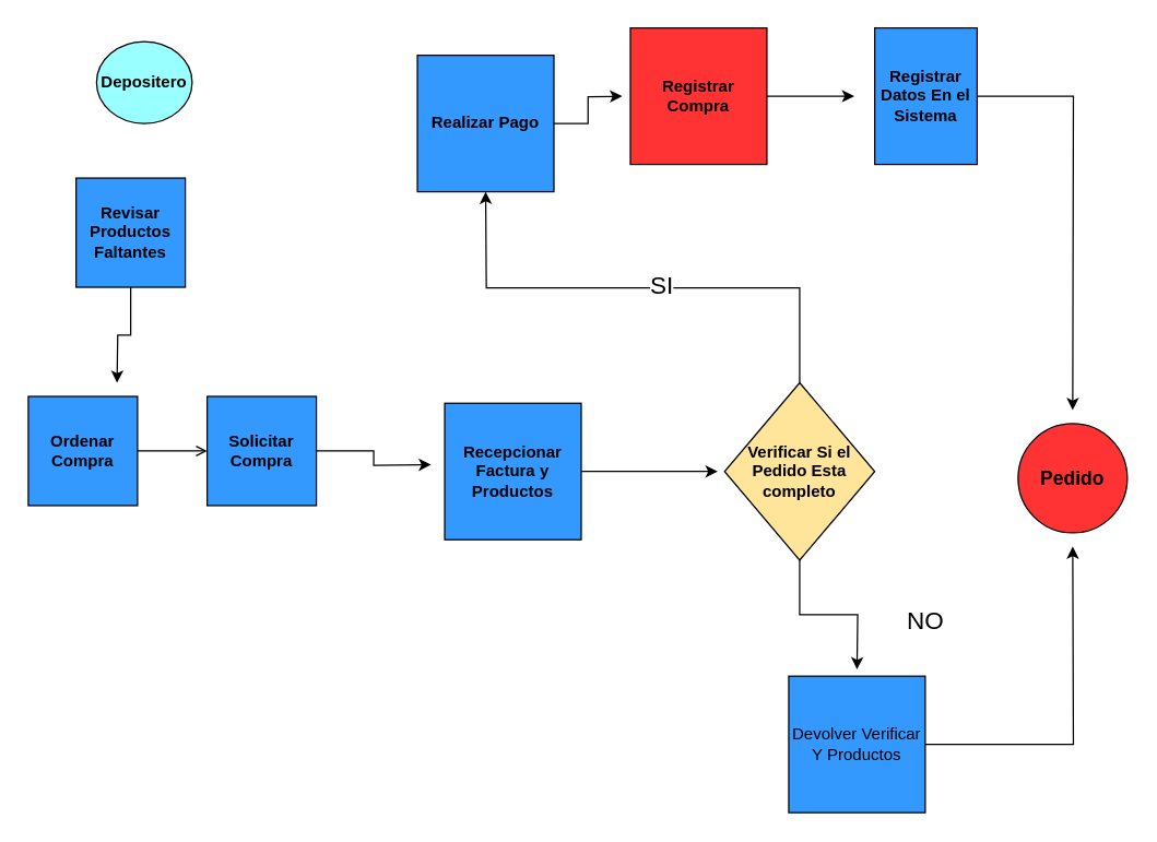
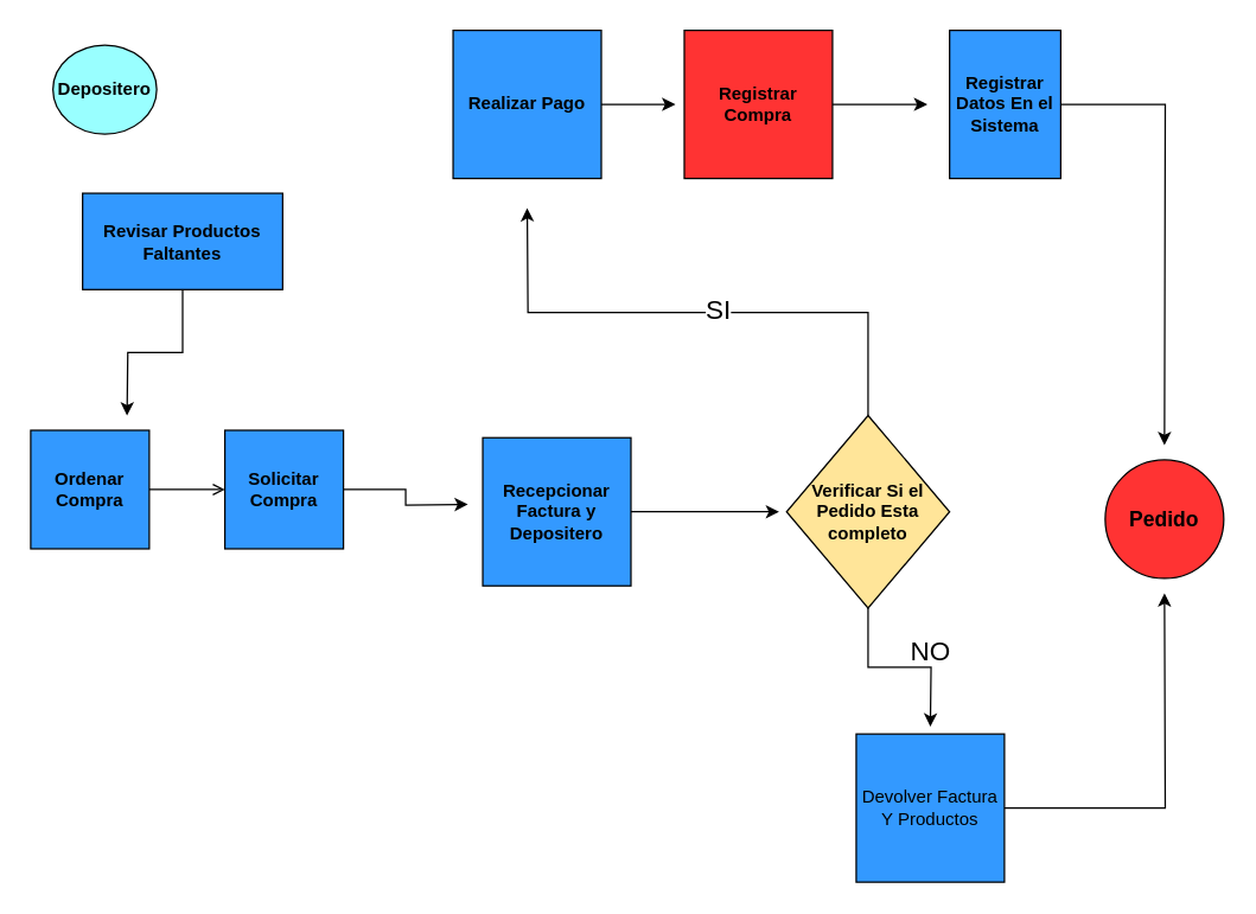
  <mxCell id="0" />
  <mxCell id="1" parent="0" />
- <mxCell id="2" value="&lt;b&gt;Depositero&lt;/b&gt;" style="ellipse;whiteSpace=wrap;html=1;fillColor=#99FFFF;" vertex="1" parent="1"><mxGeometry x="70" y="30" width="70" height="60" as="geometry" /></mxCell>
+ <mxCell id="2" value="&lt;b&gt;Depositero&lt;/b&gt;" style="ellipse;whiteSpace=wrap;html=1;fillColor=#99FFFF;" vertex="1" parent="1"><mxGeometry x="35" y="30" width="70" height="60" as="geometry" /></mxCell>
  <mxCell id="3" style="edgeStyle=orthogonalEdgeStyle;rounded=0;orthogonalLoop=1;jettySize=auto;html=1;exitX=0.5;exitY=1;exitDx=0;exitDy=0;" edge="1" parent="1" source="4"><mxGeometry relative="1" as="geometry"><mxPoint x="85" y="280" as="targetPoint" /></mxGeometry></mxCell>
- <mxCell id="4" value="&lt;b&gt;Revisar Productos Faltantes&lt;/b&gt;" style="whiteSpace=wrap;html=1;aspect=fixed;fillColor=#3399FF;" vertex="1" parent="1"><mxGeometry x="55" y="130" width="80" height="80" as="geometry" /></mxCell>
+ <mxCell id="4" value="&lt;b&gt;Revisar Productos Faltantes&lt;/b&gt;" style="whiteSpace=wrap;html=1;aspect=fixed;fillColor=#3399FF;" vertex="1" parent="1"><mxGeometry x="55" y="130" width="135" height="65" as="geometry" /></mxCell>
  <mxCell id="5" value="" style="edgeStyle=orthogonalEdgeStyle;rounded=0;orthogonalLoop=1;jettySize=auto;html=1;endArrow=open;" edge="1" parent="1" source="6" target="8"><mxGeometry relative="1" as="geometry" /></mxCell>
  <mxCell id="6" value="&lt;b&gt;Ordenar Compra&lt;/b&gt;" style="whiteSpace=wrap;html=1;aspect=fixed;fillColor=#3399FF;" vertex="1" parent="1"><mxGeometry x="20" y="290" width="80" height="80" as="geometry" /></mxCell>
  <mxCell id="7" value="" style="edgeStyle=orthogonalEdgeStyle;rounded=0;orthogonalLoop=1;jettySize=auto;html=1;" edge="1" parent="1" source="8"><mxGeometry relative="1" as="geometry"><mxPoint x="315" y="340" as="targetPoint" /></mxGeometry></mxCell>
  <mxCell id="8" value="&lt;b&gt;Solicitar Compra&lt;/b&gt;" style="whiteSpace=wrap;html=1;aspect=fixed;fillColor=#3399FF;" vertex="1" parent="1"><mxGeometry x="151" y="290" width="80" height="80" as="geometry" /></mxCell>
  <mxCell id="9" style="edgeStyle=orthogonalEdgeStyle;rounded=0;orthogonalLoop=1;jettySize=auto;html=1;exitX=1;exitY=0.5;exitDx=0;exitDy=0;" edge="1" parent="1" source="10"><mxGeometry relative="1" as="geometry"><mxPoint x="525" y="345" as="targetPoint" /></mxGeometry></mxCell>
- <mxCell id="10" value="&lt;b&gt;Recepcionar Factura y Productos&lt;/b&gt;" style="whiteSpace=wrap;html=1;aspect=fixed;fillColor=#3399FF;" vertex="1" parent="1"><mxGeometry x="325" y="295" width="100" height="100" as="geometry" /></mxCell>
+ <mxCell id="10" value="&lt;b&gt;Recepcionar Factura y Depositero&lt;/b&gt;" style="whiteSpace=wrap;html=1;aspect=fixed;fillColor=#3399FF;" vertex="1" parent="1"><mxGeometry x="325" y="295" width="100" height="100" as="geometry" /></mxCell>
  <mxCell id="11" style="edgeStyle=orthogonalEdgeStyle;rounded=0;orthogonalLoop=1;jettySize=auto;html=1;" edge="1" parent="1" source="14"><mxGeometry relative="1" as="geometry"><mxPoint x="627" y="490" as="targetPoint" /></mxGeometry></mxCell>
  <mxCell id="12" style="edgeStyle=orthogonalEdgeStyle;rounded=0;orthogonalLoop=1;jettySize=auto;html=1;exitX=0.5;exitY=0;exitDx=0;exitDy=0;" edge="1" parent="1" source="14"><mxGeometry relative="1" as="geometry"><mxPoint x="355" y="140" as="targetPoint" /></mxGeometry></mxCell>
  <mxCell id="13" value="&lt;font style=&quot;font-size: 18px&quot;&gt;SI&lt;/font&gt;" style="edgeLabel;html=1;align=center;verticalAlign=middle;resizable=0;points=[];" vertex="1" connectable="0" parent="12"><mxGeometry x="-0.077" y="-2" relative="1" as="geometry"><mxPoint as="offset" /></mxGeometry></mxCell>
  <mxCell id="14" value="&lt;b&gt;Verificar Si el Pedido Esta completo&lt;/b&gt;" style="rhombus;whiteSpace=wrap;html=1;fillColor=#FFE599;" vertex="1" parent="1"><mxGeometry x="530" y="280" width="110" height="130" as="geometry" /></mxCell>
  <mxCell id="15" value="&lt;b&gt;&lt;font style=&quot;font-size: 14px&quot;&gt;Pedido&lt;/font&gt;&lt;/b&gt;" style="ellipse;whiteSpace=wrap;html=1;aspect=fixed;fillColor=#FF3333;" vertex="1" parent="1"><mxGeometry x="745" y="310" width="80" height="80" as="geometry" /></mxCell>
  <mxCell id="16" style="edgeStyle=orthogonalEdgeStyle;rounded=0;orthogonalLoop=1;jettySize=auto;html=1;" edge="1" parent="1" source="17"><mxGeometry relative="1" as="geometry"><mxPoint x="785" y="400" as="targetPoint" /></mxGeometry></mxCell>
- <mxCell id="17" value="Devolver Verificar Y Productos" style="whiteSpace=wrap;html=1;aspect=fixed;fillColor=#3399FF;" vertex="1" parent="1"><mxGeometry x="577" y="495" width="100" height="100" as="geometry" /></mxCell>
- <mxCell id="18" value="&lt;font style=&quot;font-size: 18px&quot;&gt;NO&lt;/font&gt;" style="text;html=1;align=center;verticalAlign=middle;resizable=0;points=[];autosize=1;" vertex="1" parent="1"><mxGeometry x="657" y="445" width="40" height="20" as="geometry" /></mxCell>
+ <mxCell id="17" value="Devolver Factura Y Productos" style="whiteSpace=wrap;html=1;aspect=fixed;fillColor=#3399FF;" vertex="1" parent="1"><mxGeometry x="577" y="495" width="100" height="100" as="geometry" /></mxCell>
+ <mxCell id="18" value="&lt;font style=&quot;font-size: 18px&quot;&gt;NO&lt;/font&gt;" style="text;html=1;align=center;verticalAlign=middle;resizable=0;points=[];autosize=1;" vertex="1" parent="1"><mxGeometry x="607" y="430" width="40" height="20" as="geometry" /></mxCell>
  <mxCell id="19" style="edgeStyle=orthogonalEdgeStyle;rounded=0;orthogonalLoop=1;jettySize=auto;html=1;" edge="1" parent="1" source="20"><mxGeometry relative="1" as="geometry"><mxPoint x="455" y="70" as="targetPoint" /></mxGeometry></mxCell>
- <mxCell id="20" value="&lt;b&gt;Realizar Pago&lt;/b&gt;" style="whiteSpace=wrap;html=1;aspect=fixed;fillColor=#3399FF;" vertex="1" parent="1"><mxGeometry x="305" y="40" width="100" height="100" as="geometry" /></mxCell>
+ <mxCell id="20" value="&lt;b&gt;Realizar Pago&lt;/b&gt;" style="whiteSpace=wrap;html=1;aspect=fixed;fillColor=#3399FF;" vertex="1" parent="1"><mxGeometry x="305" y="20" width="100" height="100" as="geometry" /></mxCell>
  <mxCell id="21" style="edgeStyle=orthogonalEdgeStyle;rounded=0;orthogonalLoop=1;jettySize=auto;html=1;" edge="1" parent="1" source="22"><mxGeometry relative="1" as="geometry"><mxPoint x="625" y="70" as="targetPoint" /></mxGeometry></mxCell>
  <mxCell id="22" value="&lt;b&gt;Registrar Compra&lt;/b&gt;" style="whiteSpace=wrap;html=1;aspect=fixed;fillColor=#ff3333;" vertex="1" parent="1"><mxGeometry x="461" y="20" width="100" height="100" as="geometry" /></mxCell>
  <mxCell id="23" style="edgeStyle=orthogonalEdgeStyle;rounded=0;orthogonalLoop=1;jettySize=auto;html=1;exitX=1;exitY=0.5;exitDx=0;exitDy=0;" edge="1" parent="1" source="24"><mxGeometry relative="1" as="geometry"><mxPoint x="785" y="300" as="targetPoint" /></mxGeometry></mxCell>
  <mxCell id="24" value="&lt;b&gt;Registrar Datos En el Sistema&lt;/b&gt;" style="whiteSpace=wrap;html=1;aspect=fixed;fillColor=#3399FF;" vertex="1" parent="1"><mxGeometry x="640" y="20" width="75" height="100" as="geometry" /></mxCell>
